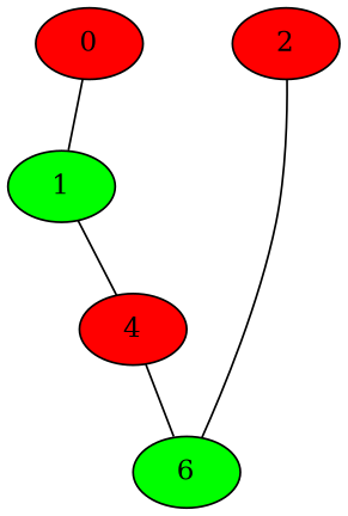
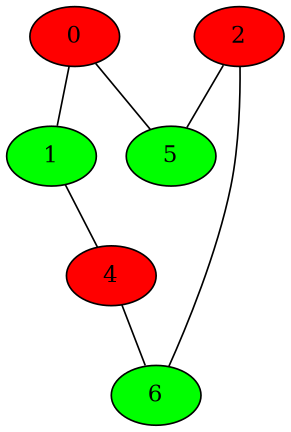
  graph {
    node [fillcolor=red style=filled]
    0
    1 [fillcolor=green]
+   5 [fillcolor=green]
    4
    6 [fillcolor=green]
    2
    0 -- 1
+   0 -- 5
    1 -- 4
    4 -- 6
+   2 -- 5
    2 -- 6
  }
